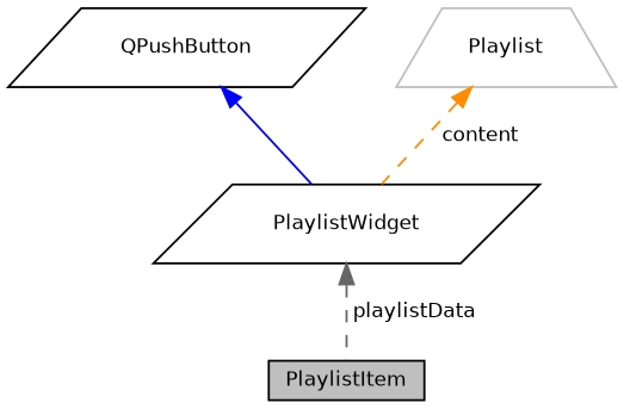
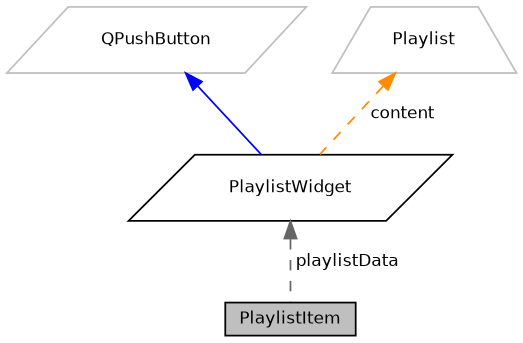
  digraph {
    node [color=black fillcolor=white fontname=Helvetica fontsize=10 shape=parallelogram style=filled]
    edge [dir=back fontname=Helvetica fontsize=10 labelfontname=Helvetica labelfontsize=10 style=dashed]
    n1 [fillcolor=grey75 fontcolor=black height=0.2 label=PlaylistItem shape=box width=0.4]
    n2 [height=0.2 label=PlaylistWidget width=0.4]
-   n3 [height=0.2 label=QPushButton width=0.4]
+   n3 [color=grey75 height=0.2 label=QPushButton width=0.4]
    n4 [color=grey75 height=0.2 label=Playlist shape=trapezium width=0.4]
    n2 -> n1 [color=gray40 label=" playlistData"]
    n3 -> n2 [color=blue style=solid]
    n4 -> n2 [color=darkorange label=" content"]
  }
